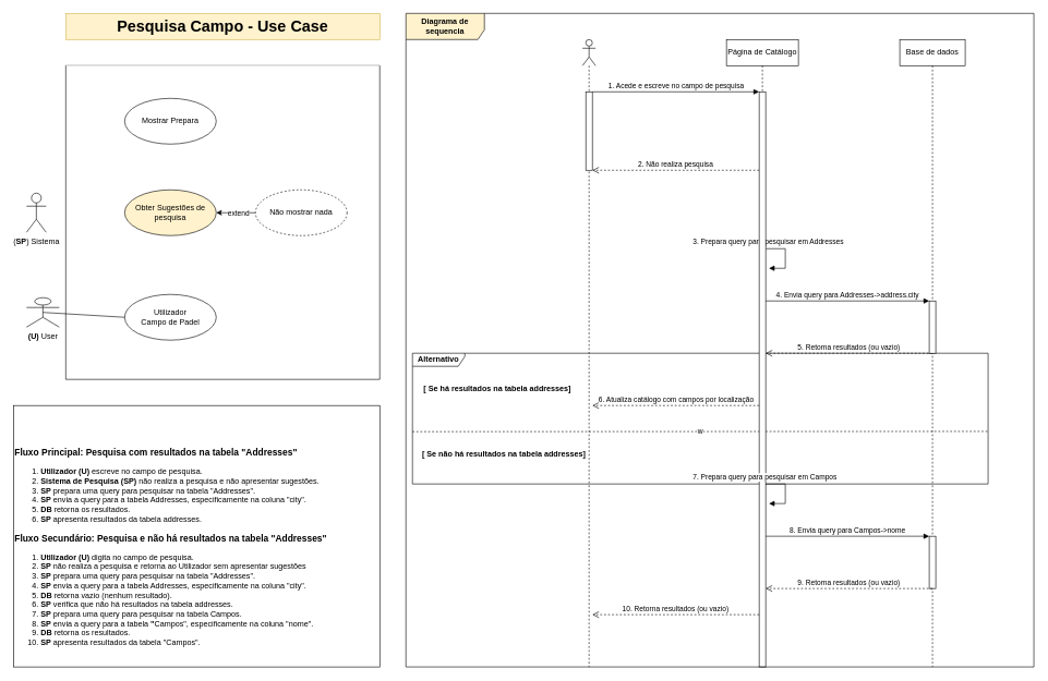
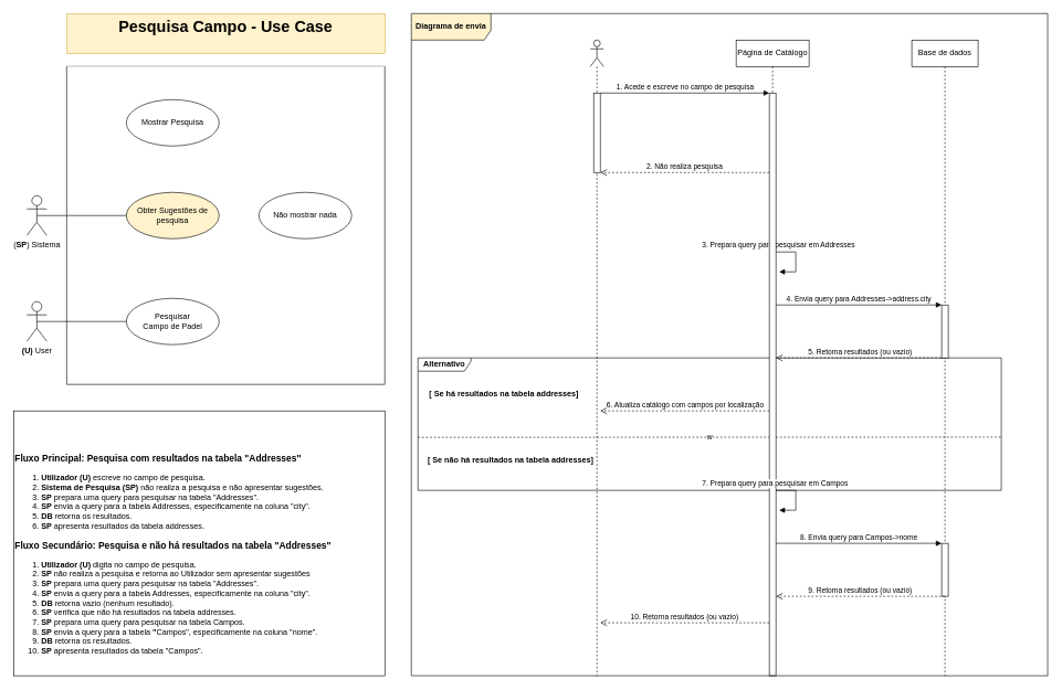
  <mxCell id="0" />
  <mxCell id="1" parent="0" />
  <mxCell id="2" value="w" style="endArrow=none;dashed=1;html=1;rounded=0;entryX=1.001;entryY=0.598;entryDx=0;entryDy=0;entryPerimeter=0;" edge="1" parent="1" target="3"><mxGeometry width="50" height="50" relative="1" as="geometry"><mxPoint x="630" y="660" as="sourcePoint" /><mxPoint x="1500" y="660" as="targetPoint" /></mxGeometry></mxCell>
  <mxCell id="3" value="&lt;b&gt;Alternativo&lt;/b&gt;" style="shape=umlFrame;whiteSpace=wrap;html=1;pointerEvents=0;width=80;height=20;" vertex="1" parent="1"><mxGeometry x="630" y="540" width="880" height="200" as="geometry" /></mxCell>
  <mxCell id="4" value="" style="shape=umlLifeline;perimeter=lifelinePerimeter;whiteSpace=wrap;html=1;container=1;dropTarget=0;collapsible=0;recursiveResize=0;outlineConnect=0;portConstraint=eastwest;newEdgeStyle={&quot;curved&quot;:0,&quot;rounded&quot;:0};participant=umlActor;" vertex="1" parent="1"><mxGeometry x="890" y="60" width="20" height="960" as="geometry" /></mxCell>
  <mxCell id="5" value="" style="html=1;points=[[0,0,0,0,5],[0,1,0,0,-5],[1,0,0,0,5],[1,1,0,0,-5]];perimeter=orthogonalPerimeter;outlineConnect=0;targetShapes=umlLifeline;portConstraint=eastwest;newEdgeStyle={&quot;curved&quot;:0,&quot;rounded&quot;:0};" vertex="1" parent="4"><mxGeometry x="5" y="80" width="10" height="120" as="geometry" /></mxCell>
  <mxCell id="6" value="1. Acede e escreve no campo de pesquisa" style="html=1;verticalAlign=bottom;endArrow=block;curved=0;rounded=0;" edge="1" parent="1" target="10"><mxGeometry relative="1" as="geometry"><mxPoint x="905" y="140" as="sourcePoint" /><mxPoint x="1155" y="140" as="targetPoint" /><mxPoint as="offset" /></mxGeometry></mxCell>
  <mxCell id="7" value="2. Não realiza pesquisa" style="html=1;verticalAlign=bottom;endArrow=open;dashed=1;endSize=8;curved=0;rounded=0;" edge="1" parent="1" source="10"><mxGeometry relative="1" as="geometry"><mxPoint x="905" y="260" as="targetPoint" /><mxPoint x="1155" y="260" as="sourcePoint" /><mxPoint as="offset" /></mxGeometry></mxCell>
  <mxCell id="8" value="Página de Catálogo" style="shape=umlLifeline;perimeter=lifelinePerimeter;whiteSpace=wrap;html=1;container=1;dropTarget=0;collapsible=0;recursiveResize=0;outlineConnect=0;portConstraint=eastwest;newEdgeStyle={&quot;curved&quot;:0,&quot;rounded&quot;:0};" vertex="1" parent="1"><mxGeometry x="1110" y="60" width="110" height="960" as="geometry" /></mxCell>
  <mxCell id="9" value="3. Prepara query para pesquisar em Addresses" style="html=1;align=left;spacingLeft=2;endArrow=block;rounded=0;edgeStyle=orthogonalEdgeStyle;curved=0;rounded=0;" edge="1" parent="8"><mxGeometry x="-1" y="115" relative="1" as="geometry"><mxPoint x="60" y="320" as="sourcePoint" /><Array as="points"><mxPoint x="90" y="350" /></Array><mxPoint x="65" y="350" as="targetPoint" /><mxPoint x="-115" y="105" as="offset" /></mxGeometry></mxCell>
  <mxCell id="10" value="" style="html=1;points=[[0,0,0,0,5],[0,1,0,0,-5],[1,0,0,0,5],[1,1,0,0,-5]];perimeter=orthogonalPerimeter;outlineConnect=0;targetShapes=umlLifeline;portConstraint=eastwest;newEdgeStyle={&quot;curved&quot;:0,&quot;rounded&quot;:0};" vertex="1" parent="8"><mxGeometry x="50" y="80" width="10" height="880" as="geometry" /></mxCell>
  <mxCell id="11" value="4. Envia query para Addresses-&amp;gt;address.city" style="html=1;verticalAlign=bottom;endArrow=block;curved=0;rounded=0;" edge="1" parent="1" target="14"><mxGeometry relative="1" as="geometry"><mxPoint x="1170" y="460" as="sourcePoint" /><mxPoint x="1425" y="460" as="targetPoint" /><mxPoint as="offset" /></mxGeometry></mxCell>
  <mxCell id="12" value="5. Retorna resultados (ou vazio)" style="html=1;verticalAlign=bottom;endArrow=open;dashed=1;endSize=8;curved=0;rounded=0;" edge="1" parent="1"><mxGeometry relative="1" as="geometry"><mxPoint x="1170" y="540" as="targetPoint" /><mxPoint x="1425" y="540" as="sourcePoint" /><mxPoint as="offset" /></mxGeometry></mxCell>
  <mxCell id="13" value="Base de dados" style="shape=umlLifeline;perimeter=lifelinePerimeter;whiteSpace=wrap;html=1;container=1;dropTarget=0;collapsible=0;recursiveResize=0;outlineConnect=0;portConstraint=eastwest;newEdgeStyle={&quot;curved&quot;:0,&quot;rounded&quot;:0};" vertex="1" parent="1"><mxGeometry x="1375" y="60" width="100" height="960" as="geometry" /></mxCell>
  <mxCell id="14" value="" style="html=1;points=[[0,0,0,0,5],[0,1,0,0,-5],[1,0,0,0,5],[1,1,0,0,-5]];perimeter=orthogonalPerimeter;outlineConnect=0;targetShapes=umlLifeline;portConstraint=eastwest;newEdgeStyle={&quot;curved&quot;:0,&quot;rounded&quot;:0};" vertex="1" parent="13"><mxGeometry x="45" y="400" width="10" height="80" as="geometry" /></mxCell>
  <mxCell id="15" value="" style="html=1;points=[[0,0,0,0,5],[0,1,0,0,-5],[1,0,0,0,5],[1,1,0,0,-5]];perimeter=orthogonalPerimeter;outlineConnect=0;targetShapes=umlLifeline;portConstraint=eastwest;newEdgeStyle={&quot;curved&quot;:0,&quot;rounded&quot;:0};" vertex="1" parent="13"><mxGeometry x="45" y="760" width="10" height="80" as="geometry" /></mxCell>
  <mxCell id="16" value="&lt;h3 style=&quot;&quot;&gt;&lt;br&gt;&lt;/h3&gt;&lt;h3 style=&quot;&quot;&gt;Fluxo Principal: Pesquisa com resultados na tabela &quot;Addresses&quot;&lt;/h3&gt;&lt;ol&gt;&lt;li style=&quot;&quot;&gt;&lt;strong&gt;Utilizador (U)&lt;/strong&gt;&amp;nbsp;escreve no campo de pesquisa.&lt;/li&gt;&lt;li&gt;&lt;strong&gt;Sistema de Pesquisa (SP)&lt;/strong&gt;&amp;nbsp;não realiza a pesquisa e não apresentar sugestões.&lt;/li&gt;&lt;li&gt;&lt;strong&gt;SP&lt;/strong&gt; prepara uma query para pesquisar na tabela &quot;Addresses&quot;.&lt;/li&gt;&lt;li&gt;&lt;strong&gt;SP&lt;/strong&gt; envia a query para a tabela Addresses, especificamente na coluna &quot;city&quot;.&lt;/li&gt;&lt;li&gt;&lt;strong&gt;DB&lt;/strong&gt;&amp;nbsp;retorna os resultados.&lt;/li&gt;&lt;li&gt;&lt;strong&gt;SP&lt;/strong&gt;&amp;nbsp;apresenta resultados da tabela addresses.&lt;/li&gt;&lt;/ol&gt;&lt;h3 style=&quot;&quot;&gt;Fluxo Secundário: Pesquisa e não há resultados na tabela &quot;Addresses&quot;&lt;/h3&gt;&lt;ol&gt;&lt;li&gt;&lt;strong&gt;Utilizador (U)&lt;/strong&gt; digita no campo de pesquisa.&lt;/li&gt;&lt;li&gt;&lt;strong&gt;SP&lt;/strong&gt;&amp;nbsp;não realiza a pesquisa e retorna ao&amp;nbsp;Utilizador&amp;nbsp;sem apresentar sugestões&lt;/li&gt;&lt;li&gt;&lt;strong style=&quot;background-color: initial;&quot;&gt;SP&lt;/strong&gt;&lt;span style=&quot;background-color: initial;&quot;&gt; prepara uma query para pesquisar na tabela&lt;/span&gt;&amp;nbsp;&quot;Addresses&quot;.&lt;/li&gt;&lt;li&gt;&lt;strong&gt;SP&lt;/strong&gt; envia a query para a tabela Addresses, especificamente na coluna &quot;city&quot;.&lt;/li&gt;&lt;li&gt;&lt;strong&gt;DB&lt;/strong&gt;&amp;nbsp;retorna vazio (nenhum resultado).&lt;/li&gt;&lt;li&gt;&lt;strong&gt;SP&lt;/strong&gt; verifica que não há resultados na tabela addresses.&lt;/li&gt;&lt;li&gt;&lt;strong&gt;SP&lt;/strong&gt; prepara uma query para pesquisar na tabela Campos.&lt;/li&gt;&lt;li&gt;&lt;strong&gt;SP&lt;/strong&gt; envia a query para a tabela &lt;b&gt;&quot;&lt;/b&gt;Campos&quot;, especificamente na coluna &quot;nome&quot;.&lt;/li&gt;&lt;li&gt;&lt;strong&gt;DB&lt;/strong&gt;&amp;nbsp;retorna os resultados.&lt;/li&gt;&lt;li&gt;&lt;strong&gt;SP&lt;/strong&gt; apresenta resultados da tabela &quot;Campos&quot;.&lt;/li&gt;&lt;/ol&gt;" style="text;html=1;align=left;verticalAlign=middle;whiteSpace=wrap;rounded=0;fillColor=default;strokeColor=default;" vertex="1" parent="1"><mxGeometry x="20" y="620" width="560" height="400" as="geometry" /></mxCell>
  <mxCell id="17" value="[ Se há resultados na tabela addresses]" style="text;html=1;align=center;verticalAlign=middle;whiteSpace=wrap;rounded=0;fontStyle=1" vertex="1" parent="1"><mxGeometry x="640" y="580" width="240" height="30" as="geometry" /></mxCell>
  <mxCell id="18" value="6. Atualiza catálogo com campos por localização" style="html=1;verticalAlign=bottom;endArrow=open;dashed=1;endSize=8;curved=0;rounded=0;" edge="1" parent="1"><mxGeometry x="-0.001" relative="1" as="geometry"><mxPoint x="905" y="620" as="targetPoint" /><mxPoint x="1160" y="620" as="sourcePoint" /><mxPoint as="offset" /></mxGeometry></mxCell>
  <mxCell id="19" value="[ Se &lt;span&gt;não&lt;/span&gt; há resultados na tabela addresses]" style="text;html=1;align=center;verticalAlign=middle;whiteSpace=wrap;rounded=0;fontStyle=1" vertex="1" parent="1"><mxGeometry x="640" y="680" width="260" height="30" as="geometry" /></mxCell>
  <mxCell id="20" value="7. Prepara query para pesquisar em Campos" style="html=1;align=left;spacingLeft=2;endArrow=block;rounded=0;edgeStyle=orthogonalEdgeStyle;curved=0;rounded=0;" edge="1" parent="1"><mxGeometry x="-1" y="115" relative="1" as="geometry"><mxPoint x="1170" y="740" as="sourcePoint" /><Array as="points"><mxPoint x="1200" y="770" /></Array><mxPoint x="1175" y="770" as="targetPoint" /><mxPoint x="-115" y="105" as="offset" /></mxGeometry></mxCell>
  <mxCell id="21" value="8. Envia query para Campos-&amp;gt;nome" style="html=1;verticalAlign=bottom;endArrow=block;curved=0;rounded=0;" edge="1" parent="1" target="15"><mxGeometry relative="1" as="geometry"><mxPoint x="1170" y="820" as="sourcePoint" /><mxPoint x="1420" y="820" as="targetPoint" /><mxPoint as="offset" /></mxGeometry></mxCell>
  <mxCell id="22" value="9. Retorna resultados (ou vazio)" style="html=1;verticalAlign=bottom;endArrow=open;dashed=1;endSize=8;curved=0;rounded=0;" edge="1" parent="1"><mxGeometry relative="1" as="geometry"><mxPoint x="1170" y="900" as="targetPoint" /><mxPoint x="1425" y="900" as="sourcePoint" /><mxPoint as="offset" /></mxGeometry></mxCell>
  <mxCell id="23" value="10. Retorna resultados (ou vazio)" style="html=1;verticalAlign=bottom;endArrow=open;dashed=1;endSize=8;curved=0;rounded=0;" edge="1" parent="1"><mxGeometry x="0.002" relative="1" as="geometry"><mxPoint x="905" y="940" as="targetPoint" /><mxPoint x="1160" y="940" as="sourcePoint" /><mxPoint as="offset" /></mxGeometry></mxCell>
- <mxCell id="24" value="&lt;span&gt;Diagrama de sequencia&lt;/span&gt;" style="shape=umlFrame;whiteSpace=wrap;html=1;pointerEvents=0;width=120;height=40;fillColor=#fff2cc;strokeColor=#000000;fontStyle=1" vertex="1" parent="1"><mxGeometry x="620" y="20" width="960" height="1000" as="geometry" /></mxCell>
- <mxCell id="25" value="&lt;b&gt;(U) &lt;/b&gt;User" style="shape=umlActor;verticalLabelPosition=bottom;verticalAlign=top;html=1;" vertex="1" parent="1"><mxGeometry x="40" y="455" width="50" height="45" as="geometry" /></mxCell>
+ <mxCell id="24" value="&lt;span&gt;Diagrama de envia&lt;/span&gt;" style="shape=umlFrame;whiteSpace=wrap;html=1;pointerEvents=0;width=120;height=40;fillColor=#fff2cc;strokeColor=#000000;fontStyle=1" vertex="1" parent="1"><mxGeometry x="620" y="20" width="960" height="1000" as="geometry" /></mxCell>
+ <mxCell id="25" value="&lt;b&gt;(U) &lt;/b&gt;User" style="shape=umlActor;verticalLabelPosition=bottom;verticalAlign=top;html=1;" vertex="1" parent="1"><mxGeometry x="40" y="455" width="30" height="60" as="geometry" /></mxCell>
  <mxCell id="26" value="(&lt;b&gt;SP&lt;/b&gt;) Sistema" style="shape=umlActor;verticalLabelPosition=bottom;verticalAlign=top;html=1;" vertex="1" parent="1"><mxGeometry x="40" y="295" width="30" height="60" as="geometry" /></mxCell>
- <mxCell id="27" value="&lt;b style=&quot;&quot;&gt;&lt;font style=&quot;font-size: 24px;&quot;&gt;Pesquisa Campo - Use Case&lt;/font&gt;&lt;/b&gt;" style="text;html=1;whiteSpace=wrap;overflow=hidden;rounded=0;align=center;fillColor=#fff2cc;strokeColor=#d6b656;" vertex="1" parent="1"><mxGeometry x="100" y="20" width="480.42" height="40" as="geometry" /></mxCell>
+ <mxCell id="27" value="&lt;b style=&quot;&quot;&gt;&lt;font style=&quot;font-size: 24px;&quot;&gt;Pesquisa Campo - Use Case&lt;/font&gt;&lt;/b&gt;" style="text;html=1;whiteSpace=wrap;overflow=hidden;rounded=0;align=center;fillColor=#fff2cc;strokeColor=#d6b656;" vertex="1" parent="1"><mxGeometry x="100" y="20" width="480.42" height="60" as="geometry" /></mxCell>
  <mxCell id="28" value="" style="swimlane;startSize=0;swimlaneFillColor=default;" vertex="1" parent="1"><mxGeometry x="100" y="100" width="480" height="480" as="geometry" /></mxCell>
- <mxCell id="29" value="Não mostrar nada" style="ellipse;whiteSpace=wrap;html=1;strokeColor=default;dashed=1;" vertex="1" parent="28"><mxGeometry x="290" y="190" width="140" height="70" as="geometry" /></mxCell>
+ <mxCell id="29" value="Não mostrar nada" style="ellipse;whiteSpace=wrap;html=1;strokeColor=default;" vertex="1" parent="28"><mxGeometry x="290" y="190" width="140" height="70" as="geometry" /></mxCell>
  <mxCell id="30" value="Obter Sugestões de pesquisa" style="ellipse;whiteSpace=wrap;html=1;strokeColor=default;fillColor=#fff2cc;" vertex="1" parent="28"><mxGeometry x="90" y="190" width="140" height="70" as="geometry" /></mxCell>
- <mxCell id="31" value="Mostrar Prepara" style="ellipse;whiteSpace=wrap;html=1;" vertex="1" parent="28"><mxGeometry x="90" y="50" width="140" height="70" as="geometry" /></mxCell>
- <mxCell id="32" value="Utilizador &lt;br&gt;Campo de Padel" style="ellipse;whiteSpace=wrap;html=1;" vertex="1" parent="28"><mxGeometry x="90" y="350" width="140" height="70" as="geometry" /></mxCell>
- <mxCell id="33" value="" style="edgeStyle=orthogonalEdgeStyle;rounded=0;orthogonalLoop=1;jettySize=auto;html=1;entryX=1;entryY=0.5;entryDx=0;entryDy=0;exitX=0;exitY=0.5;exitDx=0;exitDy=0;" edge="1" parent="28" source="29" target="30"><mxGeometry relative="1" as="geometry"><mxPoint x="285" y="225" as="sourcePoint" /><mxPoint x="240" y="110" as="targetPoint" /></mxGeometry></mxCell>
- <mxCell id="34" value="extend" style="edgeLabel;html=1;align=center;verticalAlign=middle;resizable=0;points=[];" connectable="0" vertex="1" parent="33"><mxGeometry x="0.258" y="-2" relative="1" as="geometry"><mxPoint x="11" y="2" as="offset" /></mxGeometry></mxCell>
+ <mxCell id="31" value="Mostrar Pesquisa" style="ellipse;whiteSpace=wrap;html=1;" vertex="1" parent="28"><mxGeometry x="90" y="50" width="140" height="70" as="geometry" /></mxCell>
+ <mxCell id="32" value="Pesquisar &lt;br&gt;Campo de Padel" style="ellipse;whiteSpace=wrap;html=1;" vertex="1" parent="28"><mxGeometry x="90" y="350" width="140" height="70" as="geometry" /></mxCell>
+ <mxCell id="35" value="" style="endArrow=none;html=1;rounded=0;exitX=0.5;exitY=0.5;exitDx=0;exitDy=0;exitPerimeter=0;entryX=0;entryY=0.5;entryDx=0;entryDy=0;" edge="1" parent="1" source="26" target="30"><mxGeometry width="50" height="50" relative="1" as="geometry"><mxPoint x="90" y="324.5" as="sourcePoint" /><mxPoint x="205" y="324.5" as="targetPoint" /></mxGeometry></mxCell>
  <mxCell id="36" value="" style="endArrow=none;html=1;rounded=0;exitX=0.5;exitY=0.5;exitDx=0;exitDy=0;exitPerimeter=0;" edge="1" parent="1" source="25"><mxGeometry width="50" height="50" relative="1" as="geometry"><mxPoint x="250" y="500" as="sourcePoint" /><mxPoint x="190" y="485" as="targetPoint" /></mxGeometry></mxCell>
